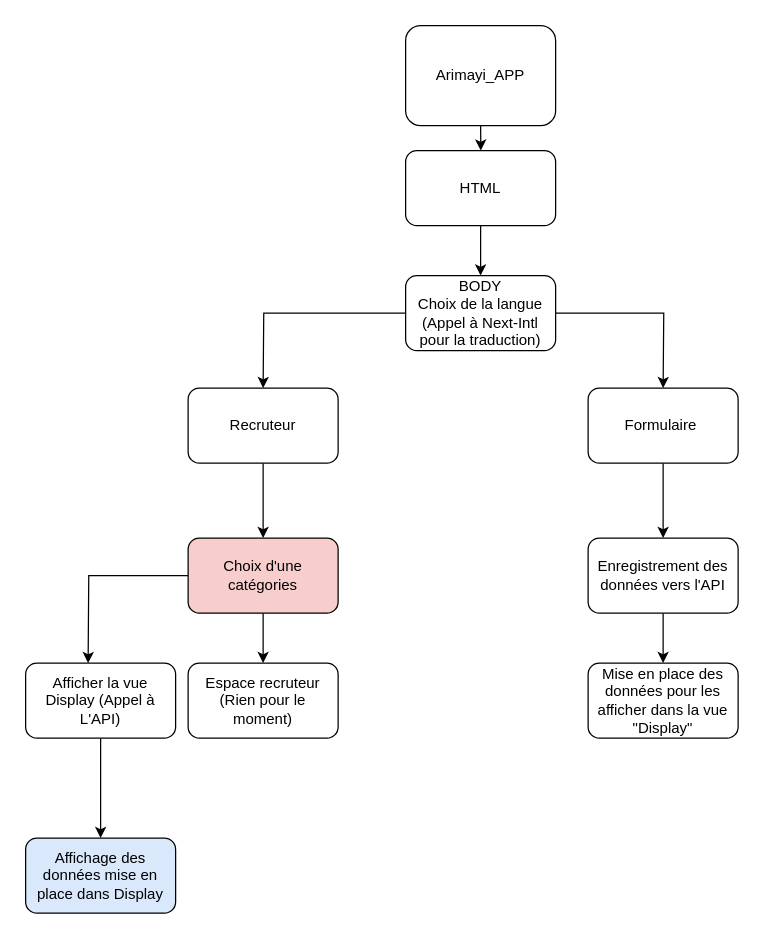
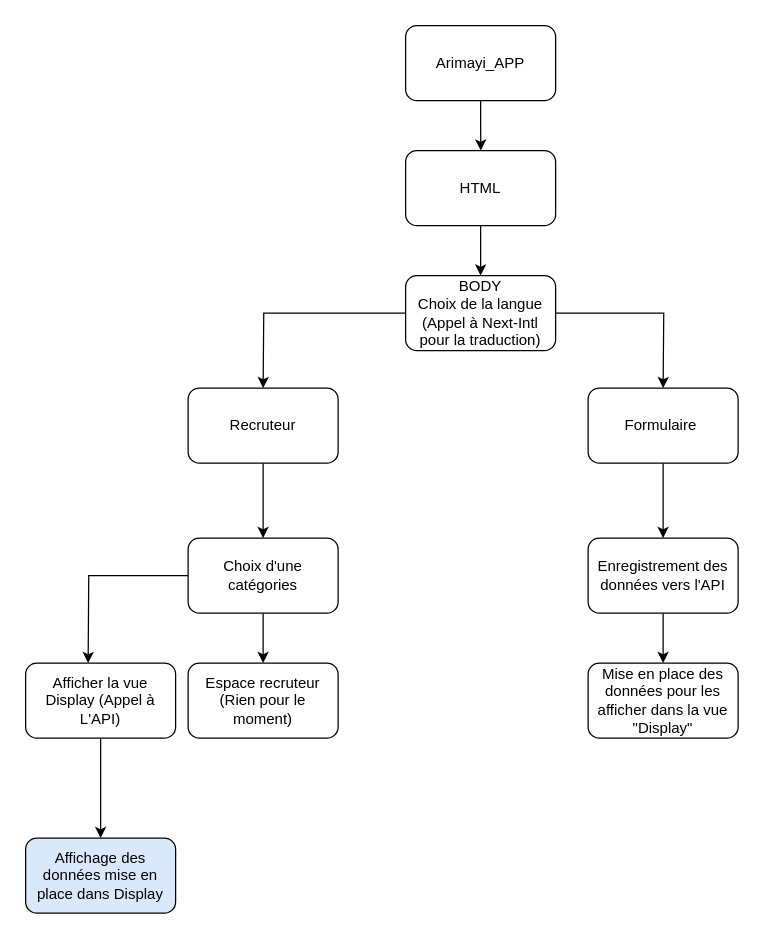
  <mxCell id="0" />
  <mxCell id="1" parent="0" />
  <mxCell id="2" style="edgeStyle=orthogonalEdgeStyle;rounded=0;orthogonalLoop=1;jettySize=auto;html=1;exitX=0.5;exitY=1;exitDx=0;exitDy=0;" parent="1" source="3" edge="1"><mxGeometry relative="1" as="geometry"><mxPoint x="384.167" y="120" as="targetPoint" /></mxGeometry></mxCell>
- <mxCell id="3" value="Arimayi_APP" style="rounded=1;whiteSpace=wrap;html=1;" parent="1" vertex="1"><mxGeometry x="324" y="20" width="120" height="80" as="geometry" /></mxCell>
+ <mxCell id="3" value="Arimayi_APP" style="rounded=1;whiteSpace=wrap;html=1;" parent="1" vertex="1"><mxGeometry x="324" y="20" width="120" height="60" as="geometry" /></mxCell>
  <mxCell id="4" style="edgeStyle=orthogonalEdgeStyle;rounded=0;orthogonalLoop=1;jettySize=auto;html=1;" parent="1" source="5" edge="1"><mxGeometry relative="1" as="geometry"><mxPoint x="384" y="220" as="targetPoint" /></mxGeometry></mxCell>
  <mxCell id="5" value="HTML" style="rounded=1;whiteSpace=wrap;html=1;" parent="1" vertex="1"><mxGeometry x="324" y="120" width="120" height="60" as="geometry" /></mxCell>
  <mxCell id="6" style="edgeStyle=orthogonalEdgeStyle;rounded=0;orthogonalLoop=1;jettySize=auto;html=1;" parent="1" source="8" edge="1"><mxGeometry relative="1" as="geometry"><mxPoint x="210" y="310" as="targetPoint" /></mxGeometry></mxCell>
  <mxCell id="7" style="edgeStyle=orthogonalEdgeStyle;rounded=0;orthogonalLoop=1;jettySize=auto;html=1;exitX=1;exitY=0.5;exitDx=0;exitDy=0;" parent="1" source="8" edge="1"><mxGeometry relative="1" as="geometry"><mxPoint x="530" y="310" as="targetPoint" /></mxGeometry></mxCell>
  <mxCell id="8" value="BODY&lt;div&gt;Choix de la langue (Appel à Next-Intl pour la traduction)&lt;/div&gt;" style="rounded=1;whiteSpace=wrap;html=1;" parent="1" vertex="1"><mxGeometry x="324" y="220" width="120" height="60" as="geometry" /></mxCell>
  <mxCell id="9" style="edgeStyle=orthogonalEdgeStyle;rounded=0;orthogonalLoop=1;jettySize=auto;html=1;exitX=0.5;exitY=1;exitDx=0;exitDy=0;" parent="1" source="10" edge="1"><mxGeometry relative="1" as="geometry"><mxPoint x="210" y="430" as="targetPoint" /></mxGeometry></mxCell>
  <mxCell id="10" value="Recruteur" style="rounded=1;whiteSpace=wrap;html=1;" parent="1" vertex="1"><mxGeometry x="150" y="310" width="120" height="60" as="geometry" /></mxCell>
  <mxCell id="11" style="edgeStyle=orthogonalEdgeStyle;rounded=0;orthogonalLoop=1;jettySize=auto;html=1;exitX=0.5;exitY=1;exitDx=0;exitDy=0;" parent="1" source="12" edge="1"><mxGeometry relative="1" as="geometry"><mxPoint x="530" y="430" as="targetPoint" /></mxGeometry></mxCell>
  <mxCell id="12" value="Formulaire&amp;nbsp;" style="rounded=1;whiteSpace=wrap;html=1;" parent="1" vertex="1"><mxGeometry x="470" y="310" width="120" height="60" as="geometry" /></mxCell>
  <mxCell id="13" style="edgeStyle=orthogonalEdgeStyle;rounded=0;orthogonalLoop=1;jettySize=auto;html=1;" parent="1" source="15" edge="1"><mxGeometry relative="1" as="geometry"><mxPoint x="70" y="530" as="targetPoint" /></mxGeometry></mxCell>
  <mxCell id="14" style="edgeStyle=orthogonalEdgeStyle;rounded=0;orthogonalLoop=1;jettySize=auto;html=1;" parent="1" source="15" edge="1"><mxGeometry relative="1" as="geometry"><mxPoint x="210" y="530" as="targetPoint" /></mxGeometry></mxCell>
- <mxCell id="15" value="Choix d'une catégories" style="rounded=1;whiteSpace=wrap;html=1;fillColor=#f8cecc;" parent="1" vertex="1"><mxGeometry x="150" y="430" width="120" height="60" as="geometry" /></mxCell>
+ <mxCell id="15" value="Choix d'une catégories" style="rounded=1;whiteSpace=wrap;html=1;" parent="1" vertex="1"><mxGeometry x="150" y="430" width="120" height="60" as="geometry" /></mxCell>
  <mxCell id="16" style="edgeStyle=orthogonalEdgeStyle;rounded=0;orthogonalLoop=1;jettySize=auto;html=1;exitX=0.5;exitY=1;exitDx=0;exitDy=0;" parent="1" source="17" edge="1"><mxGeometry relative="1" as="geometry"><mxPoint x="530" y="530" as="targetPoint" /></mxGeometry></mxCell>
  <mxCell id="17" value="Enregistrement des données vers l'API" style="rounded=1;whiteSpace=wrap;html=1;" parent="1" vertex="1"><mxGeometry x="470" y="430" width="120" height="60" as="geometry" /></mxCell>
  <mxCell id="18" value="Mise en place des données pour les afficher dans la vue &quot;Display&quot;" style="rounded=1;whiteSpace=wrap;html=1;" parent="1" vertex="1"><mxGeometry x="470" y="530" width="120" height="60" as="geometry" /></mxCell>
  <mxCell id="19" style="edgeStyle=orthogonalEdgeStyle;rounded=0;orthogonalLoop=1;jettySize=auto;html=1;" parent="1" source="20" edge="1"><mxGeometry relative="1" as="geometry"><mxPoint x="80" y="670" as="targetPoint" /></mxGeometry></mxCell>
  <mxCell id="20" value="Afficher la vue Display (Appel à L'API)" style="rounded=1;whiteSpace=wrap;html=1;" parent="1" vertex="1"><mxGeometry x="20" y="530" width="120" height="60" as="geometry" /></mxCell>
  <mxCell id="21" value="Espace recruteur&lt;div&gt;(Rien pour le moment)&lt;/div&gt;" style="rounded=1;whiteSpace=wrap;html=1;" parent="1" vertex="1"><mxGeometry x="150" y="530" width="120" height="60" as="geometry" /></mxCell>
  <mxCell id="22" value="Affichage des données mise en place dans Display" style="rounded=1;whiteSpace=wrap;html=1;fillColor=#dae8fc;" parent="1" vertex="1"><mxGeometry x="20" y="670" width="120" height="60" as="geometry" /></mxCell>
